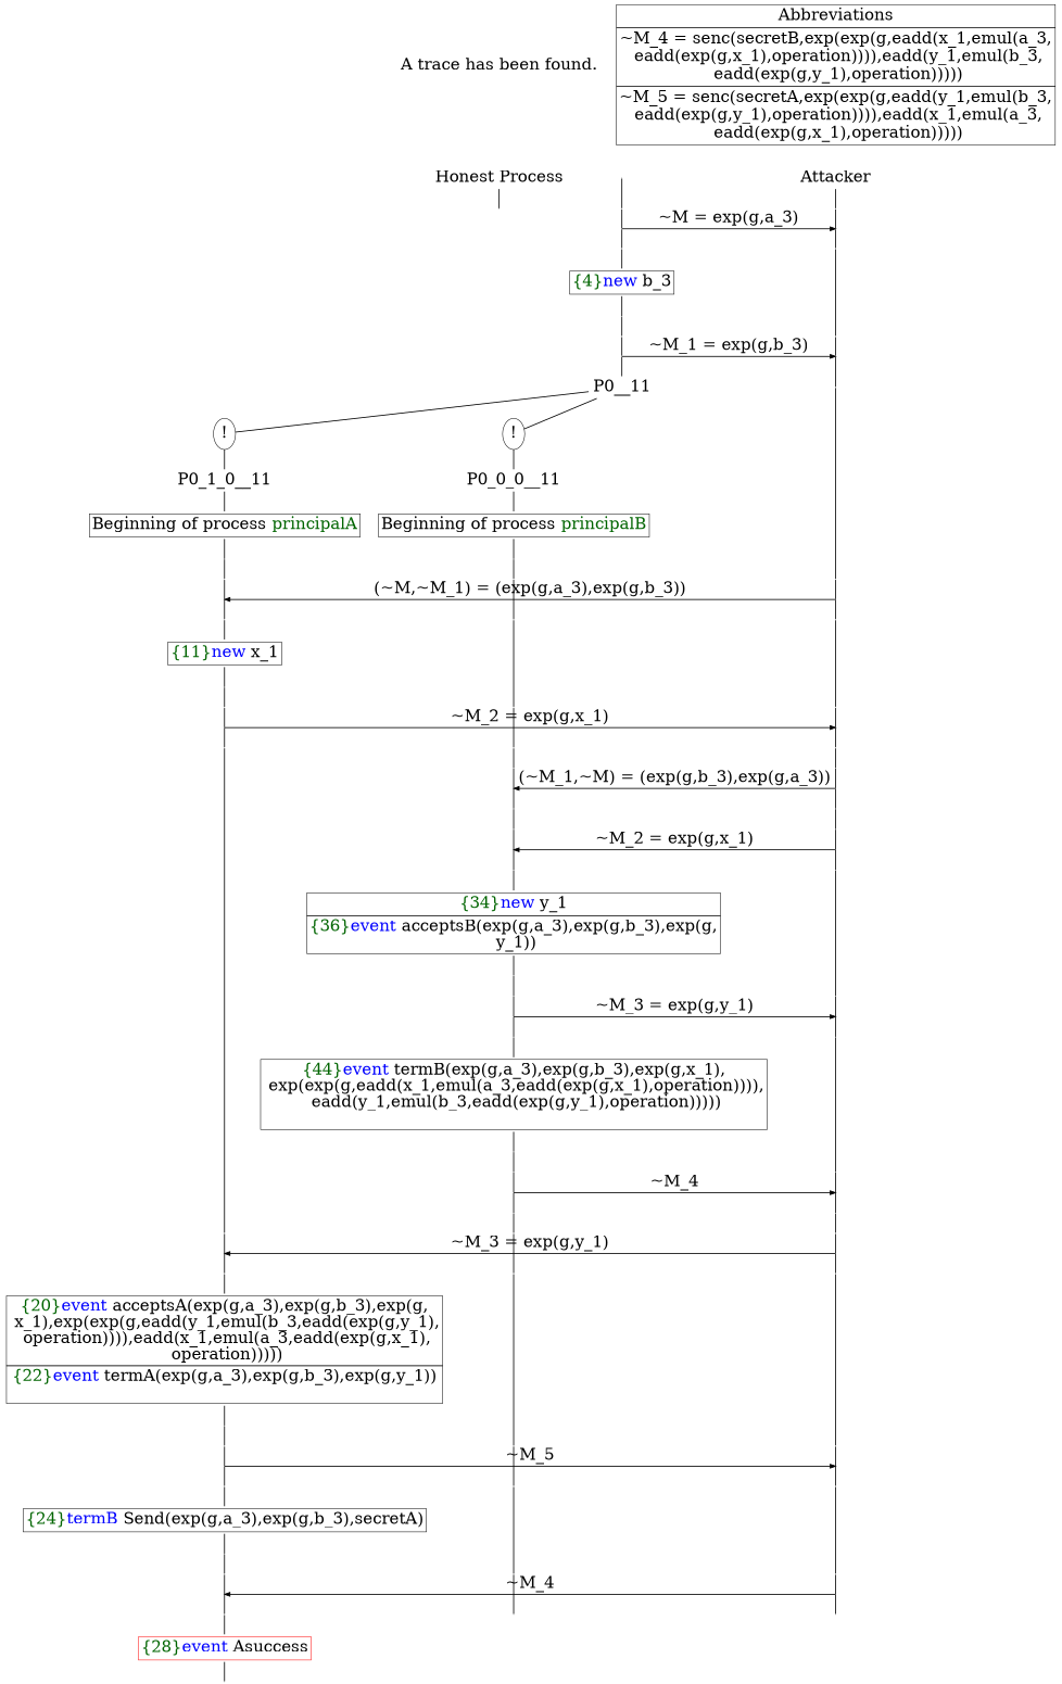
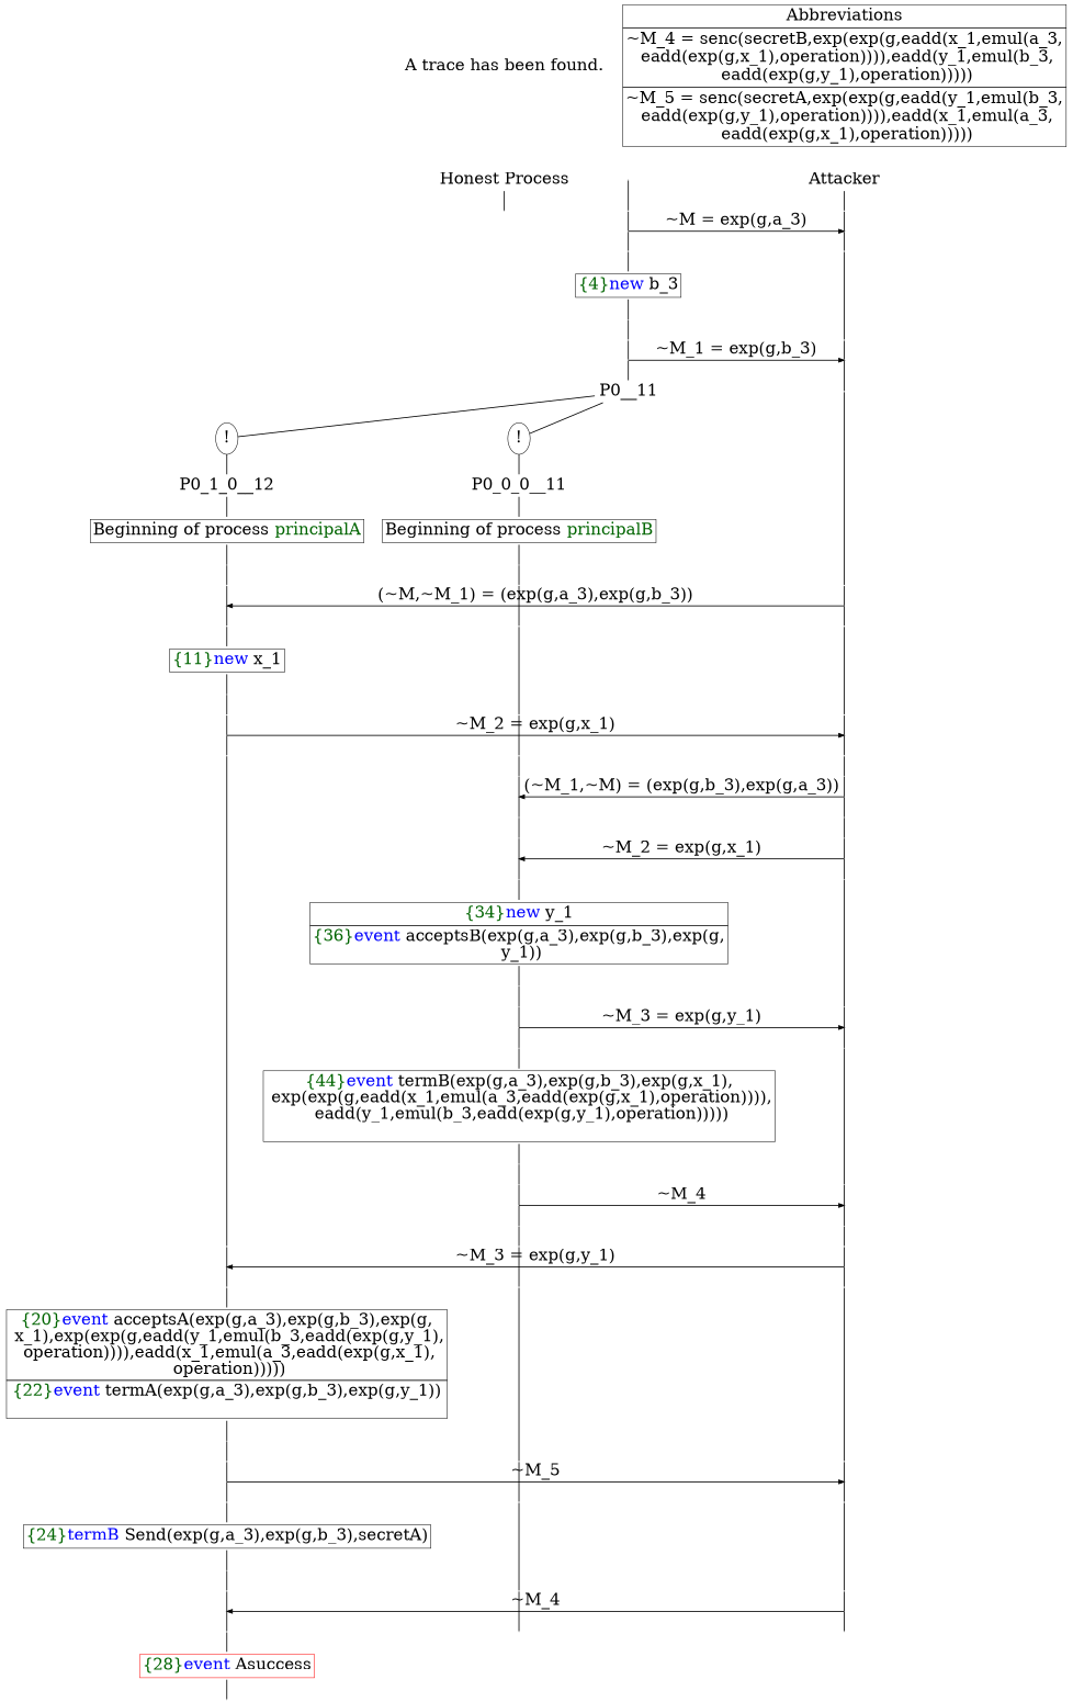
  digraph {
    ordering=out
    node [fontsize=30 shape=point]
    edge [arrowhead=none fontsize=30 penwidth=1.6 weight=100]
    n1 [height=0 label="Honest Process" shape=plaintext width=0]
    n2 [height=0 label=Attacker shape=plaintext width=0]
    P0__4 [height=0 width=0]
    P__1 [height=0 width=0]
    P0__5 [height=0 width=0]
    P__2 [height=0 width=0]
    P0__6 [height=0 width=0]
    P__3 [height=0 width=0]
    P0__9 [height=0 width=0]
    P__4 [height=0 width=0]
    P0__10 [height=0 width=0]
    P__5 [height=0 width=0]
    P0__11 [fixedsize=false height=0 shape=none width=0]
    P__6 [height=0 width=0]
    n15 [height=0 label="!" shape=ellipse width=0]
    n16 [height=0 label="!" shape=ellipse width=0]
    P0_1_0__14 [height=0 width=0]
    P0_0_0__14 [height=0 width=0]
    P__7 [height=0 width=0]
    P0_1_0__15 [height=0 width=0]
    P__8 [height=0 width=0]
    P0_1_0__16 [height=0 width=0]
    P0_0_0__15 [height=0 width=0]
    P__9 [height=0 width=0]
    P0_1_0__19 [height=0 width=0]
    P0_0_0__16 [height=0 width=0]
    P__10 [height=0 width=0]
    P0_1_0__20 [height=0 width=0]
    P__11 [height=0 width=0]
    P0_1_0__21 [height=0 width=0]
    P0_0_0__17 [height=0 width=0]
    P__12 [height=0 width=0]
    P0_0_0__21 [height=0 width=0]
    P__16 [height=0 width=0]
    P0_0_0__18 [height=0 width=0]
    P__13 [height=0 width=0]
    P0_0_0__19 [height=0 width=0]
    P__14 [height=0 width=0]
    P0_0_0__20 [height=0 width=0]
    P__15 [height=0 width=0]
    P0_0_0__22 [height=0 width=0]
    P__17 [height=0 width=0]
    P0_0_0__23 [height=0 width=0]
    P__18 [height=0 width=0]
    P0_0_0__26 [height=0 width=0]
    P__19 [height=0 width=0]
    P0_0_0__27 [height=0 width=0]
    P__20 [height=0 width=0]
    P0_0_0__28 [height=0 width=0]
    P__21 [height=0 width=0]
    P0_0_0__31 [height=0 width=0]
    P__22 [height=0 width=0]
    P0_0_0__32 [height=0 width=0]
    P__23 [height=0 width=0]
    P0_0_0__33 [height=0 width=0]
    P__24 [height=0 width=0]
    P0_1_0__22 [height=0 width=0]
    P0_0_0__34 [height=0 width=0]
    P__25 [height=0 width=0]
    P0_1_0__23 [height=0 width=0]
    P__26 [height=0 width=0]
    P0_1_0__24 [height=0 width=0]
    P0_0_0__35 [height=0 width=0]
    P__27 [height=0 width=0]
    P0_1_0__27 [height=0 width=0]
    P0_0_0__36 [height=0 width=0]
    P__28 [height=0 width=0]
    P0_1_0__28 [height=0 width=0]
    P__29 [height=0 width=0]
    P0_1_0__29 [height=0 width=0]
    P0_0_0__37 [height=0 width=0]
    P__30 [height=0 width=0]
    P0_1_0__32 [height=0 width=0]
    P0_0_0__38 [height=0 width=0]
    P__31 [height=0 width=0]
    P0_1_0__33 [height=0 width=0]
    P__32 [height=0 width=0]
    P0_1_0__34 [height=0 width=0]
    P0_0_0__39 [height=0 width=0]
    P__33 [height=0 width=0]
    P0__1 [height=0 width=0]
    n82 [height=0 label=<<TABLE BORDER="0" CELLBORDER="1" CELLSPACING="0" CELLPADDING="4"> <TR><TD><FONT COLOR="darkgreen">{4}</FONT><FONT COLOR="blue">new </FONT>b_3</TD></TR></TABLE>> shape=plaintext width=0]
-   P0_1_0__11 [fixedsize=false height=0 shape=none width=0]
+   P0_1_0__11 [fixedsize=false height=0 shape=none width=0 label=P0_1_0__12]
    P0_0_0__11 [fixedsize=false height=0 shape=none width=0]
    n85 [height=0 label=<<TABLE BORDER="0" CELLBORDER="1" CELLSPACING="0" CELLPADDING="4"> <TR><TD><FONT COLOR="darkgreen">{11}</FONT><FONT COLOR="blue">new </FONT>x_1</TD></TR></TABLE>> shape=plaintext width=0]
    n86 [height=0 label=<<TABLE BORDER="0" CELLBORDER="1" CELLSPACING="0" CELLPADDING="4"> <TR><TD><FONT COLOR="darkgreen">{34}</FONT><FONT COLOR="blue">new </FONT>y_1</TD></TR><TR><TD><FONT COLOR="darkgreen">{36}</FONT><FONT COLOR="blue">event</FONT> acceptsB(exp(g,a_3),exp(g,b_3),exp(g,<br/> y_1))</TD></TR></TABLE>> shape=plaintext width=0]
    n87 [height=0 label=<<TABLE BORDER="0" CELLBORDER="1" CELLSPACING="0" CELLPADDING="4"> <TR><TD><FONT COLOR="darkgreen">{44}</FONT><FONT COLOR="blue">event</FONT> termB(exp(g,a_3),exp(g,b_3),exp(g,x_1),<br/> exp(exp(g,eadd(x_1,emul(a_3,eadd(exp(g,x_1),operation)))),<br/> eadd(y_1,emul(b_3,eadd(exp(g,y_1),operation)))))<br/> </TD></TR></TABLE>> shape=plaintext width=0]
    n88 [height=0 label=<<TABLE BORDER="0" CELLBORDER="1" CELLSPACING="0" CELLPADDING="4"> <TR><TD><FONT COLOR="darkgreen">{20}</FONT><FONT COLOR="blue">event</FONT> acceptsA(exp(g,a_3),exp(g,b_3),exp(g,<br/> x_1),exp(exp(g,eadd(y_1,emul(b_3,eadd(exp(g,y_1),<br/> operation)))),eadd(x_1,emul(a_3,eadd(exp(g,x_1),<br/> operation)))))</TD></TR><TR><TD><FONT COLOR="darkgreen">{22}</FONT><FONT COLOR="blue">event</FONT> termA(exp(g,a_3),exp(g,b_3),exp(g,y_1))<br/> </TD></TR></TABLE>> shape=plaintext width=0]
    n89 [height=0 label=<<TABLE BORDER="0" CELLBORDER="1" CELLSPACING="0" CELLPADDING="4"> <TR><TD><FONT COLOR="darkgreen">{24}</FONT><FONT COLOR="blue">termB</FONT> Send(exp(g,a_3),exp(g,b_3),secretA)</TD></TR></TABLE>> shape=plaintext width=0]
    n90 [color=red height=0 label=<<TABLE BORDER="0" CELLBORDER="1" CELLSPACING="0" CELLPADDING="4"> <TR><TD><FONT COLOR="darkgreen">{28}</FONT><FONT COLOR="blue">event</FONT> Asuccess</TD></TR></TABLE>> shape=plaintext width=0]
    n91 [height=0 label=<A trace has been found.<br/> > shape=plaintext width=0]
    P0__3 [height=0 width=0]
    P0__8 [height=0 width=0]
    n94 [height=0 label=<<TABLE BORDER="0" CELLBORDER="1" CELLSPACING="0" CELLPADDING="4"> <TR><TD>Beginning of process <FONT COLOR="darkgreen">principalA</FONT></TD></TR></TABLE>> shape=plaintext width=0]
    n95 [height=0 label=<<TABLE BORDER="0" CELLBORDER="1" CELLSPACING="0" CELLPADDING="4"> <TR><TD>Beginning of process <FONT COLOR="darkgreen">principalB</FONT></TD></TR></TABLE>> shape=plaintext width=0]
    P0_0_0__13 [height=0 width=0]
    P0_1_0__13 [height=0 width=0]
    P0_1_0__18 [height=0 width=0]
    P0_0_0__25 [height=0 width=0]
    P0_0_0__30 [height=0 width=0]
    P0_1_0__26 [height=0 width=0]
    P0_1_0__31 [height=0 width=0]
    P0_1_0__36 [height=0 width=0]
    n104 [height=0 label=<<TABLE BORDER="0" CELLBORDER="1" CELLSPACING="0" CELLPADDING="4"><TR> <TD> Abbreviations </TD></TR><TR><TD>~M_4 = senc(secretB,exp(exp(g,eadd(x_1,emul(a_3,<br/> eadd(exp(g,x_1),operation)))),eadd(y_1,emul(b_3,<br/> eadd(exp(g,y_1),operation)))))</TD></TR><TR><TD>~M_5 = senc(secretA,exp(exp(g,eadd(y_1,emul(b_3,<br/> eadd(exp(g,y_1),operation)))),eadd(x_1,emul(a_3,<br/> eadd(exp(g,x_1),operation)))))</TD></TR></TABLE>> shape=plaintext width=0]
    subgraph sub_1 {
      rank=same
      n1
      n2
    }
    subgraph sub_2 {
      rank=same
      P0__4
      P__1
    }
    subgraph sub_3 {
      rank=same
      P0__5
      P__2
    }
    subgraph sub_4 {
      rank=same
      P0__6
      P__3
    }
    subgraph sub_5 {
      rank=same
      P0__9
      P__4
    }
    subgraph sub_6 {
      rank=same
      P0__10
      P__5
    }
    subgraph sub_7 {
      rank=same
      P0__11
      P__6
    }
    subgraph sub_8 {
      rank=same
      n15
      n16
    }
    subgraph sub_9 {
      rank=same
      P0_1_0__14
      P0_0_0__14
      P__7
    }
    subgraph sub_10 {
      rank=same
      P0_1_0__15
      P__8
    }
    subgraph sub_11 {
      rank=same
      P0_1_0__16
      P0_0_0__15
      P__9
    }
    subgraph sub_12 {
      rank=same
      P0_1_0__19
      P0_0_0__16
      P__10
    }
    subgraph sub_13 {
      rank=same
      P0_1_0__20
      P__11
    }
    subgraph sub_14 {
      rank=same
      P0_1_0__21
      P0_0_0__17
      P__12
    }
    subgraph sub_15 {
      rank=same
      P0_0_0__21
      P__16
    }
    subgraph sub_16 {
      rank=same
      P0_0_0__18
      P__13
    }
    subgraph sub_17 {
      rank=same
      P0_0_0__19
      P__14
    }
    subgraph sub_18 {
      rank=same
      P0_0_0__20
      P__15
    }
    subgraph sub_19 {
      rank=same
      P0_0_0__22
      P__17
    }
    subgraph sub_20 {
      rank=same
      P0_0_0__23
      P__18
    }
    subgraph sub_21 {
      rank=same
      P0_0_0__26
      P__19
    }
    subgraph sub_22 {
      rank=same
      P0_0_0__27
      P__20
    }
    subgraph sub_23 {
      rank=same
      P0_0_0__28
      P__21
    }
    subgraph sub_24 {
      rank=same
      P0_0_0__31
      P__22
    }
    subgraph sub_25 {
      rank=same
      P0_0_0__32
      P__23
    }
    subgraph sub_26 {
      rank=same
      P0_0_0__33
      P__24
    }
    subgraph sub_27 {
      rank=same
      P0_1_0__22
      P0_0_0__34
      P__25
    }
    subgraph sub_28 {
      rank=same
      P0_1_0__23
      P__26
    }
    subgraph sub_29 {
      rank=same
      P0_1_0__24
      P0_0_0__35
      P__27
    }
    subgraph sub_30 {
      rank=same
      P0_1_0__27
      P0_0_0__36
      P__28
    }
    subgraph sub_31 {
      rank=same
      P0_1_0__28
      P__29
    }
    subgraph sub_32 {
      rank=same
      P0_1_0__29
      P0_0_0__37
      P__30
    }
    subgraph sub_33 {
      rank=same
      P0_1_0__32
      P0_0_0__38
      P__31
    }
    subgraph sub_34 {
      rank=same
      P0_1_0__33
      P__32
    }
    subgraph sub_35 {
      rank=same
      P0_1_0__34
      P0_0_0__39
      P__33
    }
    n1 -> P0__1
    n2 -> P__1
    P0__4 -> P0__5
    P__1 -> P__2
    P0__5 -> P__2 [arrowhead=normal label=<~M = exp(g,a_3)> weight=""]
    P0__5 -> P0__6
    P__2 -> P__3
    P0__6 -> n82
    P__3 -> P__4
    P0__9 -> P0__10
    P__4 -> P__5
    P0__10 -> P__5 [arrowhead=normal label=<~M_1 = exp(g,b_3)> weight=""]
    P0__10 -> P0__11
    P__5 -> P__6
    P0__11 -> n15 [weight=""]
    P0__11 -> n16 [weight=""]
    P__6 -> P__7
    n15 -> P0_1_0__11
    n16 -> P0_0_0__11
    P0_1_0__14 -> P0_1_0__15
    P0_0_0__14 -> P0_0_0__15
    P__7 -> P__8
    P0_1_0__15 -> P__8 [arrowhead=normal dir=back label=<(~M,~M_1) = (exp(g,a_3),exp(g,b_3))> weight=""]
    P0_1_0__15 -> P0_1_0__16
    P__8 -> P__9
    P0_1_0__16 -> n85
    P0_0_0__15 -> P0_0_0__16
    P__9 -> P__10
    P0_1_0__19 -> P0_1_0__20
    P0_0_0__16 -> P0_0_0__17
    P__10 -> P__11
    P0_1_0__20 -> P__11 [arrowhead=normal label=<~M_2 = exp(g,x_1)> weight=""]
    P0_1_0__20 -> P0_1_0__21
    P__11 -> P__12
    P0_1_0__21 -> P0_1_0__22
    P0_0_0__17 -> P0_0_0__18
    P__12 -> P__13
    P0_0_0__21 -> P0_0_0__22
    P__16 -> P__17
    P0_0_0__18 -> P0_0_0__19
    P__13 -> P__14
    P0_0_0__19 -> P__14 [arrowhead=normal dir=back label=<(~M_1,~M) = (exp(g,b_3),exp(g,a_3))> weight=""]
    P0_0_0__19 -> P0_0_0__20
    P__14 -> P__15
    P0_0_0__20 -> P0_0_0__21
    P__15 -> P__16
    P0_0_0__22 -> P__17 [arrowhead=normal dir=back label=<~M_2 = exp(g,x_1)> weight=""]
    P0_0_0__22 -> P0_0_0__23
    P__17 -> P__18
    P0_0_0__23 -> n86
    P__18 -> P__19
    P0_0_0__26 -> P0_0_0__27
    P__19 -> P__20
    P0_0_0__27 -> P__20 [arrowhead=normal label=<~M_3 = exp(g,y_1)> weight=""]
    P0_0_0__27 -> P0_0_0__28
    P__20 -> P__21
    P0_0_0__28 -> n87
    P__21 -> P__22
    P0_0_0__31 -> P0_0_0__32
    P__22 -> P__23
    P0_0_0__32 -> P__23 [arrowhead=normal label=<~M_4> weight=""]
    P0_0_0__32 -> P0_0_0__33
    P__23 -> P__24
    P0_0_0__33 -> P0_0_0__34
    P__24 -> P__25
    P0_1_0__22 -> P0_1_0__23
    P0_0_0__34 -> P0_0_0__35
    P__25 -> P__26
    P0_1_0__23 -> P__26 [arrowhead=normal dir=back label=<~M_3 = exp(g,y_1)> weight=""]
    P0_1_0__23 -> P0_1_0__24
    P__26 -> P__27
    P0_1_0__24 -> n88
    P0_0_0__35 -> P0_0_0__36
    P__27 -> P__28
    P0_1_0__27 -> P0_1_0__28
    P0_0_0__36 -> P0_0_0__37
    P__28 -> P__29
    P0_1_0__28 -> P__29 [arrowhead=normal label=<~M_5> weight=""]
    P0_1_0__28 -> P0_1_0__29
    P__29 -> P__30
    P0_1_0__29 -> n89
    P0_0_0__37 -> P0_0_0__38
    P__30 -> P__31
    P0_1_0__32 -> P0_1_0__33
    P0_0_0__38 -> P0_0_0__39
    P__31 -> P__32
    P0_1_0__33 -> P__32 [arrowhead=normal dir=back label=<~M_4> weight=""]
    P0_1_0__33 -> P0_1_0__34
    P__32 -> P__33
    P0_1_0__34 -> n90
    n82 -> P0__8
    P0_1_0__11 -> n94
    P0_0_0__11 -> n95
    n85 -> P0_1_0__18
    n86 -> P0_0_0__25
    n87 -> P0_0_0__30
    n88 -> P0_1_0__26
    n89 -> P0_1_0__31
    n90 -> P0_1_0__36
    n91 -> n1 [style=invisible]
    P0__3 -> P0__4
    P0__8 -> P0__9
    n94 -> P0_1_0__13
    n95 -> P0_0_0__13
    P0_0_0__13 -> P0_0_0__14
    P0_1_0__13 -> P0_1_0__14
    P0_1_0__18 -> P0_1_0__19
    P0_0_0__25 -> P0_0_0__26
    P0_0_0__30 -> P0_0_0__31
    P0_1_0__26 -> P0_1_0__27
    P0_1_0__31 -> P0_1_0__32
    n104 -> n2 [style=invisible]
  }
